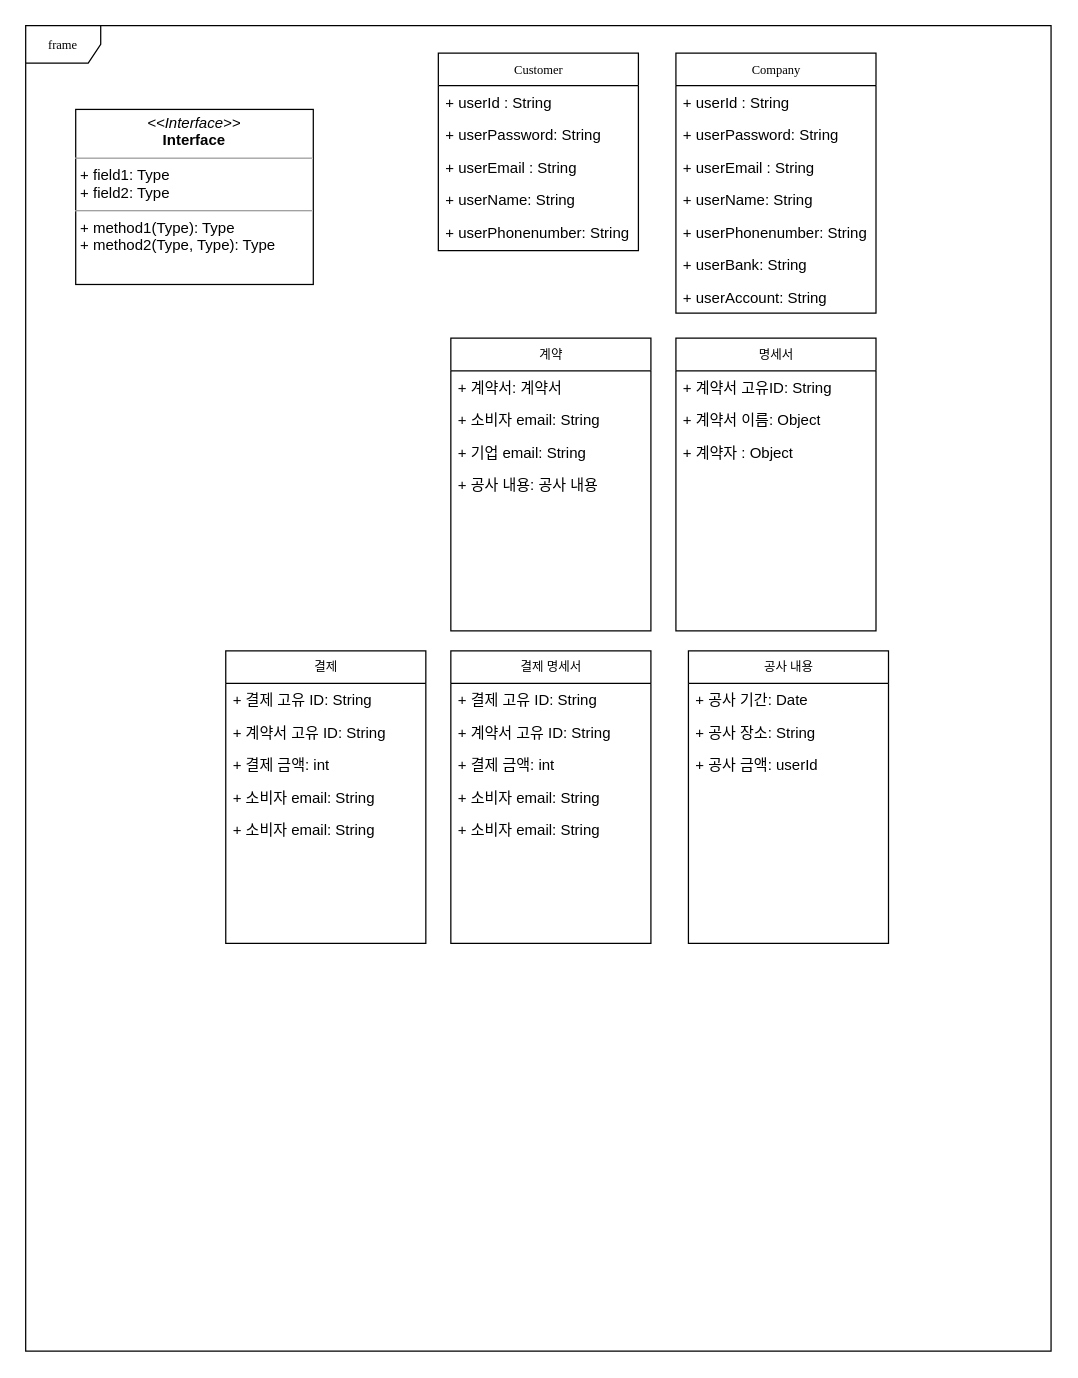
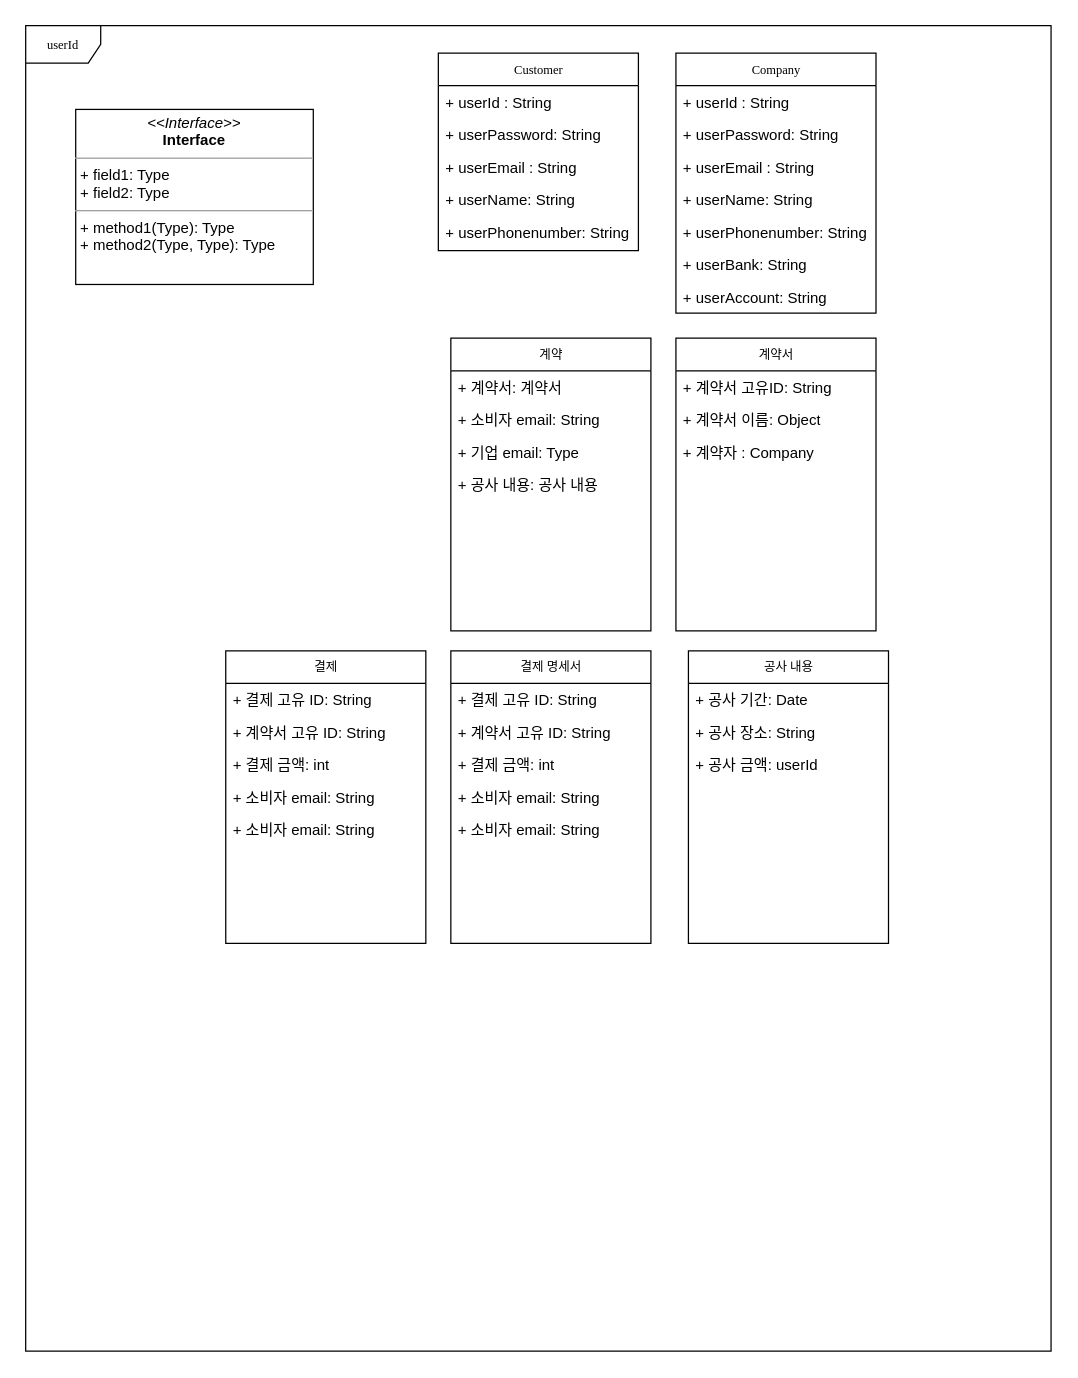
  <mxCell id="0" />
  <mxCell id="1" parent="0" />
- <mxCell id="2" value="frame" style="shape=umlFrame;whiteSpace=wrap;html=1;rounded=0;shadow=0;comic=0;labelBackgroundColor=none;strokeWidth=1;fontFamily=Verdana;fontSize=10;align=center;" parent="1" vertex="1"><mxGeometry x="20" y="20" width="820" height="1060" as="geometry" /></mxCell>
+ <mxCell id="2" value="userId" style="shape=umlFrame;whiteSpace=wrap;html=1;rounded=0;shadow=0;comic=0;labelBackgroundColor=none;strokeWidth=1;fontFamily=Verdana;fontSize=10;align=center;" parent="1" vertex="1"><mxGeometry x="20" y="20" width="820" height="1060" as="geometry" /></mxCell>
  <mxCell id="3" value="Customer" style="swimlane;html=1;fontStyle=0;childLayout=stackLayout;horizontal=1;startSize=26;fillColor=none;horizontalStack=0;resizeParent=1;resizeLast=0;collapsible=1;marginBottom=0;swimlaneFillColor=#ffffff;rounded=0;shadow=0;comic=0;labelBackgroundColor=none;strokeWidth=1;fontFamily=Verdana;fontSize=10;align=center;" parent="1" vertex="1"><mxGeometry x="350" y="42" width="160" height="158" as="geometry" /></mxCell>
  <mxCell id="4" value="+ userId : String" style="text;html=1;strokeColor=none;fillColor=none;align=left;verticalAlign=top;spacingLeft=4;spacingRight=4;whiteSpace=wrap;overflow=hidden;rotatable=0;points=[[0,0.5],[1,0.5]];portConstraint=eastwest;" parent="3" vertex="1"><mxGeometry y="26" width="160" height="26" as="geometry" /></mxCell>
  <mxCell id="5" value="+ userPassword: String" style="text;html=1;strokeColor=none;fillColor=none;align=left;verticalAlign=top;spacingLeft=4;spacingRight=4;whiteSpace=wrap;overflow=hidden;rotatable=0;points=[[0,0.5],[1,0.5]];portConstraint=eastwest;" parent="3" vertex="1"><mxGeometry y="52" width="160" height="26" as="geometry" /></mxCell>
  <mxCell id="6" value="+ userEmail : String" style="text;html=1;strokeColor=none;fillColor=none;align=left;verticalAlign=top;spacingLeft=4;spacingRight=4;whiteSpace=wrap;overflow=hidden;rotatable=0;points=[[0,0.5],[1,0.5]];portConstraint=eastwest;" parent="3" vertex="1"><mxGeometry y="78" width="160" height="26" as="geometry" /></mxCell>
  <mxCell id="7" value="+ userName: String" style="text;html=1;strokeColor=none;fillColor=none;align=left;verticalAlign=top;spacingLeft=4;spacingRight=4;whiteSpace=wrap;overflow=hidden;rotatable=0;points=[[0,0.5],[1,0.5]];portConstraint=eastwest;" vertex="1" parent="3"><mxGeometry y="104" width="160" height="26" as="geometry" /></mxCell>
  <mxCell id="8" value="+ userPhonenumber: String" style="text;html=1;strokeColor=none;fillColor=none;align=left;verticalAlign=top;spacingLeft=4;spacingRight=4;whiteSpace=wrap;overflow=hidden;rotatable=0;points=[[0,0.5],[1,0.5]];portConstraint=eastwest;" vertex="1" parent="3"><mxGeometry y="130" width="160" height="26" as="geometry" /></mxCell>
- <mxCell id="9" value="명세서" style="swimlane;html=1;fontStyle=0;childLayout=stackLayout;horizontal=1;startSize=26;fillColor=none;horizontalStack=0;resizeParent=1;resizeLast=0;collapsible=1;marginBottom=0;swimlaneFillColor=#ffffff;rounded=0;shadow=0;comic=0;labelBackgroundColor=none;strokeWidth=1;fontFamily=Verdana;fontSize=10;align=center;" parent="1" vertex="1"><mxGeometry x="540" y="270" width="160" height="234" as="geometry" /></mxCell>
+ <mxCell id="9" value="계약서" style="swimlane;html=1;fontStyle=0;childLayout=stackLayout;horizontal=1;startSize=26;fillColor=none;horizontalStack=0;resizeParent=1;resizeLast=0;collapsible=1;marginBottom=0;swimlaneFillColor=#ffffff;rounded=0;shadow=0;comic=0;labelBackgroundColor=none;strokeWidth=1;fontFamily=Verdana;fontSize=10;align=center;" parent="1" vertex="1"><mxGeometry x="540" y="270" width="160" height="234" as="geometry" /></mxCell>
  <mxCell id="10" value="+ 계약서 고유ID: String" style="text;html=1;strokeColor=none;fillColor=none;align=left;verticalAlign=top;spacingLeft=4;spacingRight=4;whiteSpace=wrap;overflow=hidden;rotatable=0;points=[[0,0.5],[1,0.5]];portConstraint=eastwest;" parent="9" vertex="1"><mxGeometry y="26" width="160" height="26" as="geometry" /></mxCell>
  <mxCell id="11" value="+ 계약서 이름: Object" style="text;html=1;strokeColor=none;fillColor=none;align=left;verticalAlign=top;spacingLeft=4;spacingRight=4;whiteSpace=wrap;overflow=hidden;rotatable=0;points=[[0,0.5],[1,0.5]];portConstraint=eastwest;" parent="9" vertex="1"><mxGeometry y="52" width="160" height="26" as="geometry" /></mxCell>
- <mxCell id="12" value="+ 계약자 : Object" style="text;html=1;strokeColor=none;fillColor=none;align=left;verticalAlign=top;spacingLeft=4;spacingRight=4;whiteSpace=wrap;overflow=hidden;rotatable=0;points=[[0,0.5],[1,0.5]];portConstraint=eastwest;" vertex="1" parent="9"><mxGeometry y="78" width="160" height="26" as="geometry" /></mxCell>
+ <mxCell id="12" value="+ 계약자 : Company" style="text;html=1;strokeColor=none;fillColor=none;align=left;verticalAlign=top;spacingLeft=4;spacingRight=4;whiteSpace=wrap;overflow=hidden;rotatable=0;points=[[0,0.5],[1,0.5]];portConstraint=eastwest;" vertex="1" parent="9"><mxGeometry y="78" width="160" height="26" as="geometry" /></mxCell>
  <mxCell id="13" value="&lt;p style=&quot;margin:0px;margin-top:4px;text-align:center;&quot;&gt;&lt;i&gt;&amp;lt;&amp;lt;Interface&amp;gt;&amp;gt;&lt;/i&gt;&lt;br/&gt;&lt;b&gt;Interface&lt;/b&gt;&lt;/p&gt;&lt;hr size=&quot;1&quot;/&gt;&lt;p style=&quot;margin:0px;margin-left:4px;&quot;&gt;+ field1: Type&lt;br/&gt;+ field2: Type&lt;/p&gt;&lt;hr size=&quot;1&quot;/&gt;&lt;p style=&quot;margin:0px;margin-left:4px;&quot;&gt;+ method1(Type): Type&lt;br/&gt;+ method2(Type, Type): Type&lt;/p&gt;" style="verticalAlign=top;align=left;overflow=fill;fontSize=12;fontFamily=Helvetica;html=1;rounded=0;shadow=0;comic=0;labelBackgroundColor=none;strokeWidth=1" parent="1" vertex="1"><mxGeometry x="60" y="87" width="190" height="140" as="geometry" /></mxCell>
  <mxCell id="14" value="Company" style="swimlane;html=1;fontStyle=0;childLayout=stackLayout;horizontal=1;startSize=26;fillColor=none;horizontalStack=0;resizeParent=1;resizeLast=0;collapsible=1;marginBottom=0;swimlaneFillColor=#ffffff;rounded=0;shadow=0;comic=0;labelBackgroundColor=none;strokeWidth=1;fontFamily=Verdana;fontSize=10;align=center;" vertex="1" parent="1"><mxGeometry x="540" y="42" width="160" height="208" as="geometry" /></mxCell>
  <mxCell id="15" value="+ userId : String" style="text;html=1;strokeColor=none;fillColor=none;align=left;verticalAlign=top;spacingLeft=4;spacingRight=4;whiteSpace=wrap;overflow=hidden;rotatable=0;points=[[0,0.5],[1,0.5]];portConstraint=eastwest;" vertex="1" parent="14"><mxGeometry y="26" width="160" height="26" as="geometry" /></mxCell>
  <mxCell id="16" value="+ userPassword: String" style="text;html=1;strokeColor=none;fillColor=none;align=left;verticalAlign=top;spacingLeft=4;spacingRight=4;whiteSpace=wrap;overflow=hidden;rotatable=0;points=[[0,0.5],[1,0.5]];portConstraint=eastwest;" vertex="1" parent="14"><mxGeometry y="52" width="160" height="26" as="geometry" /></mxCell>
  <mxCell id="17" value="+ userEmail : String" style="text;html=1;strokeColor=none;fillColor=none;align=left;verticalAlign=top;spacingLeft=4;spacingRight=4;whiteSpace=wrap;overflow=hidden;rotatable=0;points=[[0,0.5],[1,0.5]];portConstraint=eastwest;" vertex="1" parent="14"><mxGeometry y="78" width="160" height="26" as="geometry" /></mxCell>
  <mxCell id="18" value="+ userName: String" style="text;html=1;strokeColor=none;fillColor=none;align=left;verticalAlign=top;spacingLeft=4;spacingRight=4;whiteSpace=wrap;overflow=hidden;rotatable=0;points=[[0,0.5],[1,0.5]];portConstraint=eastwest;" vertex="1" parent="14"><mxGeometry y="104" width="160" height="26" as="geometry" /></mxCell>
  <mxCell id="19" value="+ userPhonenumber: String" style="text;html=1;strokeColor=none;fillColor=none;align=left;verticalAlign=top;spacingLeft=4;spacingRight=4;whiteSpace=wrap;overflow=hidden;rotatable=0;points=[[0,0.5],[1,0.5]];portConstraint=eastwest;" vertex="1" parent="14"><mxGeometry y="130" width="160" height="26" as="geometry" /></mxCell>
  <mxCell id="20" value="+ userBank: String" style="text;html=1;strokeColor=none;fillColor=none;align=left;verticalAlign=top;spacingLeft=4;spacingRight=4;whiteSpace=wrap;overflow=hidden;rotatable=0;points=[[0,0.5],[1,0.5]];portConstraint=eastwest;" vertex="1" parent="14"><mxGeometry y="156" width="160" height="26" as="geometry" /></mxCell>
  <mxCell id="21" value="+ userAccount: String" style="text;html=1;strokeColor=none;fillColor=none;align=left;verticalAlign=top;spacingLeft=4;spacingRight=4;whiteSpace=wrap;overflow=hidden;rotatable=0;points=[[0,0.5],[1,0.5]];portConstraint=eastwest;" vertex="1" parent="14"><mxGeometry y="182" width="160" height="26" as="geometry" /></mxCell>
  <mxCell id="22" value="계약" style="swimlane;html=1;fontStyle=0;childLayout=stackLayout;horizontal=1;startSize=26;fillColor=none;horizontalStack=0;resizeParent=1;resizeLast=0;collapsible=1;marginBottom=0;swimlaneFillColor=#ffffff;rounded=0;shadow=0;comic=0;labelBackgroundColor=none;strokeWidth=1;fontFamily=Verdana;fontSize=10;align=center;" vertex="1" parent="1"><mxGeometry x="360" y="270" width="160" height="234" as="geometry" /></mxCell>
  <mxCell id="23" value="+ 계약서: 계약서" style="text;html=1;strokeColor=none;fillColor=none;align=left;verticalAlign=top;spacingLeft=4;spacingRight=4;whiteSpace=wrap;overflow=hidden;rotatable=0;points=[[0,0.5],[1,0.5]];portConstraint=eastwest;" vertex="1" parent="22"><mxGeometry y="26" width="160" height="26" as="geometry" /></mxCell>
  <mxCell id="24" value="+ 소비자 email: String" style="text;html=1;strokeColor=none;fillColor=none;align=left;verticalAlign=top;spacingLeft=4;spacingRight=4;whiteSpace=wrap;overflow=hidden;rotatable=0;points=[[0,0.5],[1,0.5]];portConstraint=eastwest;" vertex="1" parent="22"><mxGeometry y="52" width="160" height="26" as="geometry" /></mxCell>
- <mxCell id="25" value="+ 기업 email: String" style="text;html=1;strokeColor=none;fillColor=none;align=left;verticalAlign=top;spacingLeft=4;spacingRight=4;whiteSpace=wrap;overflow=hidden;rotatable=0;points=[[0,0.5],[1,0.5]];portConstraint=eastwest;" vertex="1" parent="22"><mxGeometry y="78" width="160" height="26" as="geometry" /></mxCell>
+ <mxCell id="25" value="+ 기업 email: Type" style="text;html=1;strokeColor=none;fillColor=none;align=left;verticalAlign=top;spacingLeft=4;spacingRight=4;whiteSpace=wrap;overflow=hidden;rotatable=0;points=[[0,0.5],[1,0.5]];portConstraint=eastwest;" vertex="1" parent="22"><mxGeometry y="78" width="160" height="26" as="geometry" /></mxCell>
  <mxCell id="26" value="+ 공사 내용: 공사 내용" style="text;html=1;strokeColor=none;fillColor=none;align=left;verticalAlign=top;spacingLeft=4;spacingRight=4;whiteSpace=wrap;overflow=hidden;rotatable=0;points=[[0,0.5],[1,0.5]];portConstraint=eastwest;" vertex="1" parent="22"><mxGeometry y="104" width="160" height="26" as="geometry" /></mxCell>
  <mxCell id="27" value="공사 내용" style="swimlane;html=1;fontStyle=0;childLayout=stackLayout;horizontal=1;startSize=26;fillColor=none;horizontalStack=0;resizeParent=1;resizeLast=0;collapsible=1;marginBottom=0;swimlaneFillColor=#ffffff;rounded=0;shadow=0;comic=0;labelBackgroundColor=none;strokeWidth=1;fontFamily=Verdana;fontSize=10;align=center;" vertex="1" parent="1"><mxGeometry x="550" y="520" width="160" height="234" as="geometry" /></mxCell>
  <mxCell id="28" value="+ 공사 기간: Date" style="text;html=1;strokeColor=none;fillColor=none;align=left;verticalAlign=top;spacingLeft=4;spacingRight=4;whiteSpace=wrap;overflow=hidden;rotatable=0;points=[[0,0.5],[1,0.5]];portConstraint=eastwest;" vertex="1" parent="27"><mxGeometry y="26" width="160" height="26" as="geometry" /></mxCell>
  <mxCell id="29" value="+ 공사 장소: String" style="text;html=1;strokeColor=none;fillColor=none;align=left;verticalAlign=top;spacingLeft=4;spacingRight=4;whiteSpace=wrap;overflow=hidden;rotatable=0;points=[[0,0.5],[1,0.5]];portConstraint=eastwest;" vertex="1" parent="27"><mxGeometry y="52" width="160" height="26" as="geometry" /></mxCell>
  <mxCell id="30" value="+ 공사 금액: userId" style="text;html=1;strokeColor=none;fillColor=none;align=left;verticalAlign=top;spacingLeft=4;spacingRight=4;whiteSpace=wrap;overflow=hidden;rotatable=0;points=[[0,0.5],[1,0.5]];portConstraint=eastwest;" vertex="1" parent="27"><mxGeometry y="78" width="160" height="26" as="geometry" /></mxCell>
  <mxCell id="31" value="결제 명세서" style="swimlane;html=1;fontStyle=0;childLayout=stackLayout;horizontal=1;startSize=26;fillColor=none;horizontalStack=0;resizeParent=1;resizeLast=0;collapsible=1;marginBottom=0;swimlaneFillColor=#ffffff;rounded=0;shadow=0;comic=0;labelBackgroundColor=none;strokeWidth=1;fontFamily=Verdana;fontSize=10;align=center;" vertex="1" parent="1"><mxGeometry x="360" y="520" width="160" height="234" as="geometry" /></mxCell>
  <mxCell id="32" value="+ 결제 고유 ID: String" style="text;html=1;strokeColor=none;fillColor=none;align=left;verticalAlign=top;spacingLeft=4;spacingRight=4;whiteSpace=wrap;overflow=hidden;rotatable=0;points=[[0,0.5],[1,0.5]];portConstraint=eastwest;" vertex="1" parent="31"><mxGeometry y="26" width="160" height="26" as="geometry" /></mxCell>
  <mxCell id="33" value="+ 계약서 고유 ID: String" style="text;html=1;strokeColor=none;fillColor=none;align=left;verticalAlign=top;spacingLeft=4;spacingRight=4;whiteSpace=wrap;overflow=hidden;rotatable=0;points=[[0,0.5],[1,0.5]];portConstraint=eastwest;" vertex="1" parent="31"><mxGeometry y="52" width="160" height="26" as="geometry" /></mxCell>
  <mxCell id="34" value="+ 결제 금액: int" style="text;html=1;strokeColor=none;fillColor=none;align=left;verticalAlign=top;spacingLeft=4;spacingRight=4;whiteSpace=wrap;overflow=hidden;rotatable=0;points=[[0,0.5],[1,0.5]];portConstraint=eastwest;" vertex="1" parent="31"><mxGeometry y="78" width="160" height="26" as="geometry" /></mxCell>
  <mxCell id="35" value="+ 소비자 email: String" style="text;html=1;strokeColor=none;fillColor=none;align=left;verticalAlign=top;spacingLeft=4;spacingRight=4;whiteSpace=wrap;overflow=hidden;rotatable=0;points=[[0,0.5],[1,0.5]];portConstraint=eastwest;" vertex="1" parent="31"><mxGeometry y="104" width="160" height="26" as="geometry" /></mxCell>
  <mxCell id="36" value="+ 소비자 email: String" style="text;html=1;strokeColor=none;fillColor=none;align=left;verticalAlign=top;spacingLeft=4;spacingRight=4;whiteSpace=wrap;overflow=hidden;rotatable=0;points=[[0,0.5],[1,0.5]];portConstraint=eastwest;" vertex="1" parent="31"><mxGeometry y="130" width="160" height="26" as="geometry" /></mxCell>
  <mxCell id="37" value="결제" style="swimlane;html=1;fontStyle=0;childLayout=stackLayout;horizontal=1;startSize=26;fillColor=none;horizontalStack=0;resizeParent=1;resizeLast=0;collapsible=1;marginBottom=0;swimlaneFillColor=#ffffff;rounded=0;shadow=0;comic=0;labelBackgroundColor=none;strokeWidth=1;fontFamily=Verdana;fontSize=10;align=center;" vertex="1" parent="1"><mxGeometry x="180" y="520" width="160" height="234" as="geometry" /></mxCell>
  <mxCell id="38" value="+ 결제 고유 ID: String" style="text;html=1;strokeColor=none;fillColor=none;align=left;verticalAlign=top;spacingLeft=4;spacingRight=4;whiteSpace=wrap;overflow=hidden;rotatable=0;points=[[0,0.5],[1,0.5]];portConstraint=eastwest;" vertex="1" parent="37"><mxGeometry y="26" width="160" height="26" as="geometry" /></mxCell>
  <mxCell id="39" value="+ 계약서 고유 ID: String" style="text;html=1;strokeColor=none;fillColor=none;align=left;verticalAlign=top;spacingLeft=4;spacingRight=4;whiteSpace=wrap;overflow=hidden;rotatable=0;points=[[0,0.5],[1,0.5]];portConstraint=eastwest;" vertex="1" parent="37"><mxGeometry y="52" width="160" height="26" as="geometry" /></mxCell>
  <mxCell id="40" value="+ 결제 금액: int" style="text;html=1;strokeColor=none;fillColor=none;align=left;verticalAlign=top;spacingLeft=4;spacingRight=4;whiteSpace=wrap;overflow=hidden;rotatable=0;points=[[0,0.5],[1,0.5]];portConstraint=eastwest;" vertex="1" parent="37"><mxGeometry y="78" width="160" height="26" as="geometry" /></mxCell>
  <mxCell id="41" value="+ 소비자 email: String" style="text;html=1;strokeColor=none;fillColor=none;align=left;verticalAlign=top;spacingLeft=4;spacingRight=4;whiteSpace=wrap;overflow=hidden;rotatable=0;points=[[0,0.5],[1,0.5]];portConstraint=eastwest;" vertex="1" parent="37"><mxGeometry y="104" width="160" height="26" as="geometry" /></mxCell>
  <mxCell id="42" value="+ 소비자 email: String" style="text;html=1;strokeColor=none;fillColor=none;align=left;verticalAlign=top;spacingLeft=4;spacingRight=4;whiteSpace=wrap;overflow=hidden;rotatable=0;points=[[0,0.5],[1,0.5]];portConstraint=eastwest;" vertex="1" parent="37"><mxGeometry y="130" width="160" height="26" as="geometry" /></mxCell>
